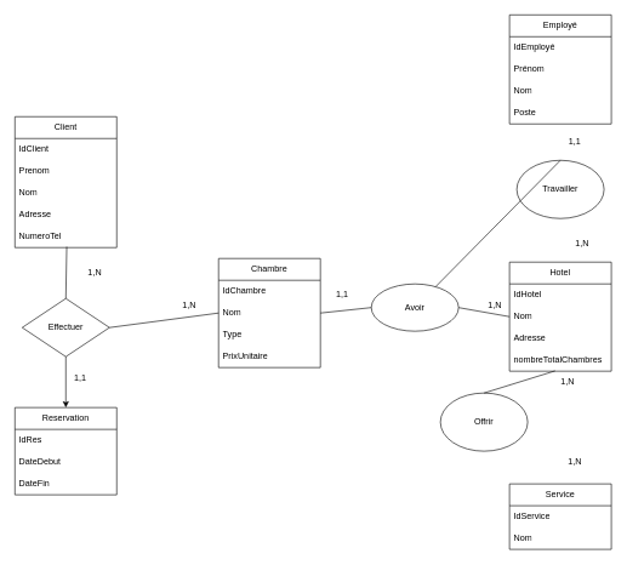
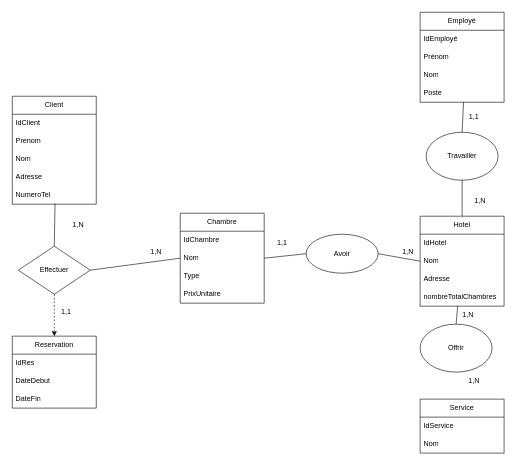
  <mxCell id="0" />
  <mxCell id="1" parent="0" />
  <mxCell id="2" value="Hotel" style="swimlane;fontStyle=0;childLayout=stackLayout;horizontal=1;startSize=30;horizontalStack=0;resizeParent=1;resizeParentMax=0;resizeLast=0;collapsible=1;marginBottom=0;whiteSpace=wrap;html=1;" parent="1" vertex="1"><mxGeometry x="700" y="360" width="140" height="150" as="geometry" /></mxCell>
  <mxCell id="3" value="IdHotel" style="text;strokeColor=none;fillColor=none;align=left;verticalAlign=middle;spacingLeft=4;spacingRight=4;overflow=hidden;points=[[0,0.5],[1,0.5]];portConstraint=eastwest;rotatable=0;whiteSpace=wrap;html=1;" parent="2" vertex="1"><mxGeometry y="30" width="140" height="30" as="geometry" /></mxCell>
  <mxCell id="4" value="Nom" style="text;strokeColor=none;fillColor=none;align=left;verticalAlign=middle;spacingLeft=4;spacingRight=4;overflow=hidden;points=[[0,0.5],[1,0.5]];portConstraint=eastwest;rotatable=0;whiteSpace=wrap;html=1;" parent="2" vertex="1"><mxGeometry y="60" width="140" height="30" as="geometry" /></mxCell>
  <mxCell id="5" value="Adresse" style="text;strokeColor=none;fillColor=none;align=left;verticalAlign=middle;spacingLeft=4;spacingRight=4;overflow=hidden;points=[[0,0.5],[1,0.5]];portConstraint=eastwest;rotatable=0;whiteSpace=wrap;html=1;" parent="2" vertex="1"><mxGeometry y="90" width="140" height="30" as="geometry" /></mxCell>
  <mxCell id="6" value="nombreTotalChambres" style="text;strokeColor=none;fillColor=none;align=left;verticalAlign=middle;spacingLeft=4;spacingRight=4;overflow=hidden;points=[[0,0.5],[1,0.5]];portConstraint=eastwest;rotatable=0;whiteSpace=wrap;html=1;" vertex="1" parent="2"><mxGeometry y="120" width="140" height="30" as="geometry" /></mxCell>
  <mxCell id="7" value="Chambre" style="swimlane;fontStyle=0;childLayout=stackLayout;horizontal=1;startSize=30;horizontalStack=0;resizeParent=1;resizeParentMax=0;resizeLast=0;collapsible=1;marginBottom=0;whiteSpace=wrap;html=1;" parent="1" vertex="1"><mxGeometry x="300" y="355" width="140" height="150" as="geometry" /></mxCell>
  <mxCell id="8" value="IdChambre" style="text;strokeColor=none;fillColor=none;align=left;verticalAlign=middle;spacingLeft=4;spacingRight=4;overflow=hidden;points=[[0,0.5],[1,0.5]];portConstraint=eastwest;rotatable=0;whiteSpace=wrap;html=1;" parent="7" vertex="1"><mxGeometry y="30" width="140" height="30" as="geometry" /></mxCell>
  <mxCell id="9" value="Nom" style="text;strokeColor=none;fillColor=none;align=left;verticalAlign=middle;spacingLeft=4;spacingRight=4;overflow=hidden;points=[[0,0.5],[1,0.5]];portConstraint=eastwest;rotatable=0;whiteSpace=wrap;html=1;" parent="7" vertex="1"><mxGeometry y="60" width="140" height="30" as="geometry" /></mxCell>
  <mxCell id="10" value="Type" style="text;strokeColor=none;fillColor=none;align=left;verticalAlign=middle;spacingLeft=4;spacingRight=4;overflow=hidden;points=[[0,0.5],[1,0.5]];portConstraint=eastwest;rotatable=0;whiteSpace=wrap;html=1;" parent="7" vertex="1"><mxGeometry y="90" width="140" height="30" as="geometry" /></mxCell>
  <mxCell id="11" value="PrixUnitaire" style="text;strokeColor=none;fillColor=none;align=left;verticalAlign=middle;spacingLeft=4;spacingRight=4;overflow=hidden;points=[[0,0.5],[1,0.5]];portConstraint=eastwest;rotatable=0;whiteSpace=wrap;html=1;" parent="7" vertex="1"><mxGeometry y="120" width="140" height="30" as="geometry" /></mxCell>
  <mxCell id="12" value="Client" style="swimlane;fontStyle=0;childLayout=stackLayout;horizontal=1;startSize=30;horizontalStack=0;resizeParent=1;resizeParentMax=0;resizeLast=0;collapsible=1;marginBottom=0;whiteSpace=wrap;html=1;" parent="1" vertex="1"><mxGeometry x="20" y="160" width="140" height="180" as="geometry" /></mxCell>
  <mxCell id="13" value="IdClient" style="text;strokeColor=none;fillColor=none;align=left;verticalAlign=middle;spacingLeft=4;spacingRight=4;overflow=hidden;points=[[0,0.5],[1,0.5]];portConstraint=eastwest;rotatable=0;whiteSpace=wrap;html=1;" parent="12" vertex="1"><mxGeometry y="30" width="140" height="30" as="geometry" /></mxCell>
  <mxCell id="14" value="Prenom" style="text;strokeColor=none;fillColor=none;align=left;verticalAlign=middle;spacingLeft=4;spacingRight=4;overflow=hidden;points=[[0,0.5],[1,0.5]];portConstraint=eastwest;rotatable=0;whiteSpace=wrap;html=1;" parent="12" vertex="1"><mxGeometry y="60" width="140" height="30" as="geometry" /></mxCell>
  <mxCell id="15" value="Nom" style="text;strokeColor=none;fillColor=none;align=left;verticalAlign=middle;spacingLeft=4;spacingRight=4;overflow=hidden;points=[[0,0.5],[1,0.5]];portConstraint=eastwest;rotatable=0;whiteSpace=wrap;html=1;" parent="12" vertex="1"><mxGeometry y="90" width="140" height="30" as="geometry" /></mxCell>
  <mxCell id="16" value="Adresse" style="text;strokeColor=none;fillColor=none;align=left;verticalAlign=middle;spacingLeft=4;spacingRight=4;overflow=hidden;points=[[0,0.5],[1,0.5]];portConstraint=eastwest;rotatable=0;whiteSpace=wrap;html=1;" parent="12" vertex="1"><mxGeometry y="120" width="140" height="30" as="geometry" /></mxCell>
  <mxCell id="17" value="NumeroTel" style="text;strokeColor=none;fillColor=none;align=left;verticalAlign=middle;spacingLeft=4;spacingRight=4;overflow=hidden;points=[[0,0.5],[1,0.5]];portConstraint=eastwest;rotatable=0;whiteSpace=wrap;html=1;" parent="12" vertex="1"><mxGeometry y="150" width="140" height="30" as="geometry" /></mxCell>
  <mxCell id="18" value="Employé" style="swimlane;fontStyle=0;childLayout=stackLayout;horizontal=1;startSize=30;horizontalStack=0;resizeParent=1;resizeParentMax=0;resizeLast=0;collapsible=1;marginBottom=0;whiteSpace=wrap;html=1;" parent="1" vertex="1"><mxGeometry x="700" y="20" width="140" height="150" as="geometry" /></mxCell>
  <mxCell id="19" value="IdEmployé" style="text;strokeColor=none;fillColor=none;align=left;verticalAlign=middle;spacingLeft=4;spacingRight=4;overflow=hidden;points=[[0,0.5],[1,0.5]];portConstraint=eastwest;rotatable=0;whiteSpace=wrap;html=1;" parent="18" vertex="1"><mxGeometry y="30" width="140" height="30" as="geometry" /></mxCell>
  <mxCell id="20" value="Prénom" style="text;strokeColor=none;fillColor=none;align=left;verticalAlign=middle;spacingLeft=4;spacingRight=4;overflow=hidden;points=[[0,0.5],[1,0.5]];portConstraint=eastwest;rotatable=0;whiteSpace=wrap;html=1;" parent="18" vertex="1"><mxGeometry y="60" width="140" height="30" as="geometry" /></mxCell>
  <mxCell id="21" value="Nom" style="text;strokeColor=none;fillColor=none;align=left;verticalAlign=middle;spacingLeft=4;spacingRight=4;overflow=hidden;points=[[0,0.5],[1,0.5]];portConstraint=eastwest;rotatable=0;whiteSpace=wrap;html=1;" parent="18" vertex="1"><mxGeometry y="90" width="140" height="30" as="geometry" /></mxCell>
  <mxCell id="22" value="Poste" style="text;strokeColor=none;fillColor=none;align=left;verticalAlign=middle;spacingLeft=4;spacingRight=4;overflow=hidden;points=[[0,0.5],[1,0.5]];portConstraint=eastwest;rotatable=0;whiteSpace=wrap;html=1;" parent="18" vertex="1"><mxGeometry y="120" width="140" height="30" as="geometry" /></mxCell>
  <mxCell id="23" value="Reservation" style="swimlane;fontStyle=0;childLayout=stackLayout;horizontal=1;startSize=30;horizontalStack=0;resizeParent=1;resizeParentMax=0;resizeLast=0;collapsible=1;marginBottom=0;whiteSpace=wrap;html=1;" parent="1" vertex="1"><mxGeometry x="20" y="560" width="140" height="120" as="geometry" /></mxCell>
  <mxCell id="24" value="IdRes" style="text;strokeColor=none;fillColor=none;align=left;verticalAlign=middle;spacingLeft=4;spacingRight=4;overflow=hidden;points=[[0,0.5],[1,0.5]];portConstraint=eastwest;rotatable=0;whiteSpace=wrap;html=1;" parent="23" vertex="1"><mxGeometry y="30" width="140" height="30" as="geometry" /></mxCell>
  <mxCell id="25" value="DateDebut" style="text;strokeColor=none;fillColor=none;align=left;verticalAlign=middle;spacingLeft=4;spacingRight=4;overflow=hidden;points=[[0,0.5],[1,0.5]];portConstraint=eastwest;rotatable=0;whiteSpace=wrap;html=1;" parent="23" vertex="1"><mxGeometry y="60" width="140" height="30" as="geometry" /></mxCell>
  <mxCell id="26" value="DateFin" style="text;strokeColor=none;fillColor=none;align=left;verticalAlign=middle;spacingLeft=4;spacingRight=4;overflow=hidden;points=[[0,0.5],[1,0.5]];portConstraint=eastwest;rotatable=0;whiteSpace=wrap;html=1;" parent="23" vertex="1"><mxGeometry y="90" width="140" height="30" as="geometry" /></mxCell>
  <mxCell id="27" value="Service" style="swimlane;fontStyle=0;childLayout=stackLayout;horizontal=1;startSize=30;horizontalStack=0;resizeParent=1;resizeParentMax=0;resizeLast=0;collapsible=1;marginBottom=0;whiteSpace=wrap;html=1;" parent="1" vertex="1"><mxGeometry x="700" y="665" width="140" height="90" as="geometry" /></mxCell>
  <mxCell id="28" value="IdService" style="text;strokeColor=none;fillColor=none;align=left;verticalAlign=middle;spacingLeft=4;spacingRight=4;overflow=hidden;points=[[0,0.5],[1,0.5]];portConstraint=eastwest;rotatable=0;whiteSpace=wrap;html=1;" parent="27" vertex="1"><mxGeometry y="30" width="140" height="30" as="geometry" /></mxCell>
  <mxCell id="29" value="Nom" style="text;strokeColor=none;fillColor=none;align=left;verticalAlign=middle;spacingLeft=4;spacingRight=4;overflow=hidden;points=[[0,0.5],[1,0.5]];portConstraint=eastwest;rotatable=0;whiteSpace=wrap;html=1;" parent="27" vertex="1"><mxGeometry y="60" width="140" height="30" as="geometry" /></mxCell>
- <mxCell id="30" value="Offrir" style="ellipse;whiteSpace=wrap;html=1;" parent="1" vertex="1"><mxGeometry x="605" y="540" width="120" height="80" as="geometry" /></mxCell>
+ <mxCell id="30" value="Offrir" style="ellipse;whiteSpace=wrap;html=1;" parent="1" vertex="1"><mxGeometry x="700" y="540" width="120" height="80" as="geometry" /></mxCell>
  <mxCell id="31" value="" style="endArrow=none;html=1;rounded=0;exitX=0.5;exitY=0;exitDx=0;exitDy=0;entryX=0.447;entryY=0.987;entryDx=0;entryDy=0;entryPerimeter=0;" parent="1" source="30" edge="1" target="6"><mxGeometry width="50" height="50" relative="1" as="geometry"><mxPoint x="770" y="540" as="sourcePoint" /><mxPoint x="770" y="490" as="targetPoint" /></mxGeometry></mxCell>
  <mxCell id="32" value="1,N" style="text;html=1;align=center;verticalAlign=middle;whiteSpace=wrap;rounded=0;" parent="1" vertex="1"><mxGeometry x="760" y="620" width="60" height="30" as="geometry" /></mxCell>
  <mxCell id="33" value="1,N" style="text;html=1;align=center;verticalAlign=middle;whiteSpace=wrap;rounded=0;" parent="1" vertex="1"><mxGeometry x="750" y="510" width="60" height="30" as="geometry" /></mxCell>
  <mxCell id="34" value="Avoir" style="ellipse;whiteSpace=wrap;html=1;" parent="1" vertex="1"><mxGeometry x="510" y="390" width="120" height="65" as="geometry" /></mxCell>
  <mxCell id="35" value="" style="endArrow=none;html=1;rounded=0;entryX=0;entryY=0.5;entryDx=0;entryDy=0;exitX=1;exitY=0.5;exitDx=0;exitDy=0;" parent="1" source="34" target="4" edge="1"><mxGeometry width="50" height="50" relative="1" as="geometry"><mxPoint x="580" y="560" as="sourcePoint" /><mxPoint x="630" y="510" as="targetPoint" /></mxGeometry></mxCell>
  <mxCell id="36" value="" style="endArrow=none;html=1;rounded=0;exitX=1;exitY=0.5;exitDx=0;exitDy=0;entryX=0;entryY=0.5;entryDx=0;entryDy=0;" parent="1" source="9" target="34" edge="1"><mxGeometry width="50" height="50" relative="1" as="geometry"><mxPoint x="430" y="570" as="sourcePoint" /><mxPoint x="480" y="520" as="targetPoint" /></mxGeometry></mxCell>
  <mxCell id="37" value="1,1" style="text;html=1;align=center;verticalAlign=middle;whiteSpace=wrap;rounded=0;" parent="1" vertex="1"><mxGeometry x="440" y="390" width="60" height="30" as="geometry" /></mxCell>
  <mxCell id="38" value="1,N" style="text;html=1;align=center;verticalAlign=middle;whiteSpace=wrap;rounded=0;" parent="1" vertex="1"><mxGeometry x="650" y="405" width="60" height="30" as="geometry" /></mxCell>
  <mxCell id="39" value="Effectuer" style="rhombus;whiteSpace=wrap;html=1;" parent="1" vertex="1"><mxGeometry x="30" y="410" width="120" height="80" as="geometry" /></mxCell>
  <mxCell id="40" value="" style="endArrow=none;html=1;rounded=0;entryX=0.509;entryY=0.962;entryDx=0;entryDy=0;entryPerimeter=0;exitX=0.5;exitY=0;exitDx=0;exitDy=0;" parent="1" source="39" target="17" edge="1"><mxGeometry width="50" height="50" relative="1" as="geometry"><mxPoint x="70" y="400" as="sourcePoint" /><mxPoint x="120" y="350" as="targetPoint" /></mxGeometry></mxCell>
  <mxCell id="41" value="1,N" style="text;html=1;align=center;verticalAlign=middle;whiteSpace=wrap;rounded=0;" parent="1" vertex="1"><mxGeometry x="100" y="360" width="60" height="30" as="geometry" /></mxCell>
  <mxCell id="42" value="1,1" style="text;html=1;align=center;verticalAlign=middle;whiteSpace=wrap;rounded=0;" parent="1" vertex="1"><mxGeometry x="80" y="505" width="60" height="30" as="geometry" /></mxCell>
  <mxCell id="43" value="" style="endArrow=none;html=1;rounded=0;entryX=0;entryY=0.5;entryDx=0;entryDy=0;exitX=1;exitY=0.5;exitDx=0;exitDy=0;" parent="1" source="39" target="9" edge="1"><mxGeometry width="50" height="50" relative="1" as="geometry"><mxPoint y="460" as="sourcePoint" x="200" /><mxPoint x="250" y="410" as="targetPoint" /></mxGeometry></mxCell>
  <mxCell id="44" value="1,N" style="text;html=1;align=center;verticalAlign=middle;whiteSpace=wrap;rounded=0;" parent="1" vertex="1"><mxGeometry x="230" y="405" width="60" height="30" as="geometry" /></mxCell>
- <mxCell id="45" value="" style="endArrow=classic;html=1;rounded=0;exitX=0.5;exitY=1;exitDx=0;exitDy=0;entryX=0.5;entryY=0;entryDx=0;entryDy=0;" parent="1" source="39" target="23" edge="1"><mxGeometry width="50" height="50" relative="1" as="geometry"><mxPoint x="-110" y="630" as="sourcePoint" /><mxPoint x="-60" y="580" as="targetPoint" /></mxGeometry></mxCell>
+ <mxCell id="45" value="" style="endArrow=classic;html=1;rounded=0;exitX=0.5;exitY=1;exitDx=0;exitDy=0;entryX=0.5;entryY=0;entryDx=0;entryDy=0;dashed=1;" parent="1" source="39" target="23" edge="1"><mxGeometry width="50" height="50" relative="1" as="geometry"><mxPoint x="-110" y="630" as="sourcePoint" /><mxPoint x="-60" y="580" as="targetPoint" /></mxGeometry></mxCell>
  <mxCell id="46" value="Travailler" style="ellipse;whiteSpace=wrap;html=1;" parent="1" vertex="1"><mxGeometry x="710" y="220" width="120" height="80" as="geometry" /></mxCell>
- <mxCell id="47" value="" style="endArrow=none;html=1;rounded=0;exitX=0.5;exitY=0;exitDx=0;exitDy=0;" parent="1" source="46" target="34" edge="1"><mxGeometry width="50" height="50" relative="1" as="geometry"><mxPoint x="630" y="230" as="sourcePoint" /><mxPoint x="680" y="180" as="targetPoint" /></mxGeometry></mxCell>
+ <mxCell id="47" value="" style="endArrow=none;html=1;rounded=0;entryX=0.517;entryY=0.995;entryDx=0;entryDy=0;entryPerimeter=0;exitX=0.5;exitY=0;exitDx=0;exitDy=0;" parent="1" source="46" target="22" edge="1"><mxGeometry width="50" height="50" relative="1" as="geometry"><mxPoint x="630" y="230" as="sourcePoint" /><mxPoint x="680" y="180" as="targetPoint" /></mxGeometry></mxCell>
+ <mxCell id="48" value="" style="endArrow=none;html=1;rounded=0;entryX=0.5;entryY=1;entryDx=0;entryDy=0;exitX=0.5;exitY=0;exitDx=0;exitDy=0;" parent="1" source="2" target="46" edge="1"><mxGeometry width="50" height="50" relative="1" as="geometry"><mxPoint x="780" y="230" as="sourcePoint" /><mxPoint x="782" y="180" as="targetPoint" /></mxGeometry></mxCell>
  <mxCell id="49" value="1,1" style="text;html=1;align=center;verticalAlign=middle;whiteSpace=wrap;rounded=0;" parent="1" vertex="1"><mxGeometry x="760" y="180" width="60" height="30" as="geometry" /></mxCell>
  <mxCell id="50" value="1,N" style="text;html=1;align=center;verticalAlign=middle;whiteSpace=wrap;rounded=0;" parent="1" vertex="1"><mxGeometry x="770" y="320" width="60" height="30" as="geometry" /></mxCell>
